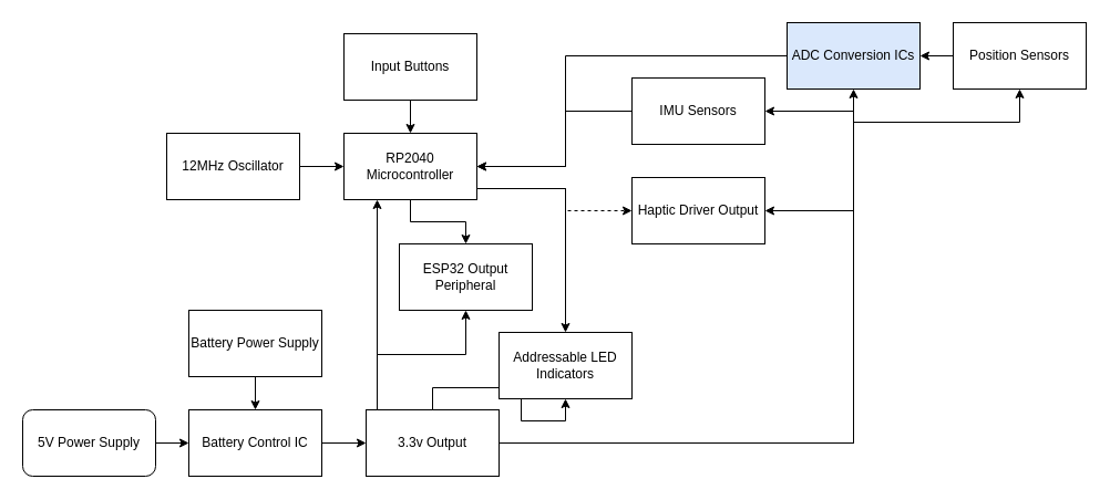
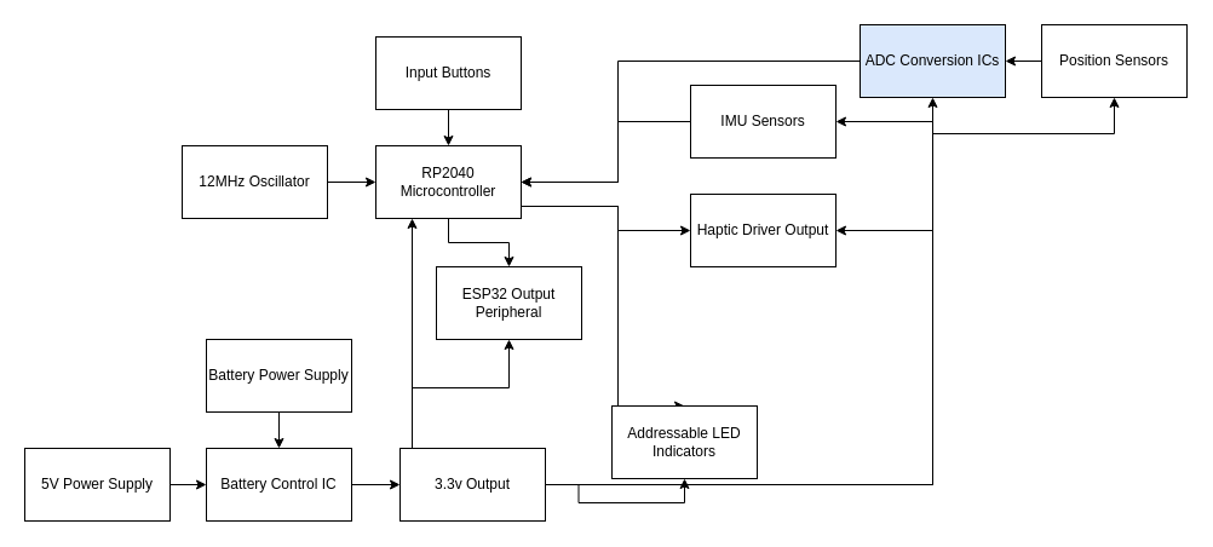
  <mxCell id="0" />
  <mxCell id="1" parent="0" />
  <mxCell id="2" value="" style="edgeStyle=orthogonalEdgeStyle;rounded=0;orthogonalLoop=1;jettySize=auto;html=1;" edge="1" parent="1" source="3" target="7"><mxGeometry relative="1" as="geometry" /></mxCell>
  <mxCell id="3" value="12MHz Oscillator" style="rounded=0;whiteSpace=wrap;html=1;" vertex="1" parent="1"><mxGeometry x="150" y="120" width="120" height="60" as="geometry" /></mxCell>
  <mxCell id="4" value="" style="edgeStyle=orthogonalEdgeStyle;rounded=0;orthogonalLoop=1;jettySize=auto;html=1;" edge="1" parent="1" source="7" target="23"><mxGeometry relative="1" as="geometry" /></mxCell>
  <mxCell id="5" style="edgeStyle=orthogonalEdgeStyle;rounded=0;orthogonalLoop=1;jettySize=auto;html=1;entryX=0.5;entryY=0;entryDx=0;entryDy=0;" edge="1" parent="1" source="7" target="22"><mxGeometry relative="1" as="geometry"><Array as="points"><mxPoint x="510" y="170" /></Array></mxGeometry></mxCell>
- <mxCell id="6" style="edgeStyle=orthogonalEdgeStyle;rounded=0;orthogonalLoop=1;jettySize=auto;html=1;entryX=0;entryY=0.5;entryDx=0;entryDy=0;dashed=1;" edge="1" parent="1" source="7" target="26"><mxGeometry relative="1" as="geometry"><Array as="points"><mxPoint x="510" y="170" /><mxPoint x="510" y="190" /></Array></mxGeometry></mxCell>
+ <mxCell id="6" style="edgeStyle=orthogonalEdgeStyle;rounded=0;orthogonalLoop=1;jettySize=auto;html=1;entryX=0;entryY=0.5;entryDx=0;entryDy=0;" edge="1" parent="1" source="7" target="26"><mxGeometry relative="1" as="geometry"><Array as="points"><mxPoint x="510" y="170" /><mxPoint x="510" y="190" /></Array></mxGeometry></mxCell>
  <mxCell id="7" value="RP2040 Microcontroller" style="rounded=0;whiteSpace=wrap;html=1;" vertex="1" parent="1"><mxGeometry x="310" y="120" width="120" height="60" as="geometry" /></mxCell>
  <mxCell id="8" value="" style="edgeStyle=orthogonalEdgeStyle;rounded=0;orthogonalLoop=1;jettySize=auto;html=1;" edge="1" parent="1" source="9" target="30"><mxGeometry relative="1" as="geometry" /></mxCell>
- <mxCell id="9" value="5V Power Supply" style="whiteSpace=wrap;html=1;rounded=1;" vertex="1" parent="1"><mxGeometry x="20" y="370" width="120" height="60" as="geometry" /></mxCell>
+ <mxCell id="9" value="5V Power Supply" style="rounded=0;whiteSpace=wrap;html=1;" vertex="1" parent="1"><mxGeometry x="20" y="370" width="120" height="60" as="geometry" /></mxCell>
  <mxCell id="10" value="" style="edgeStyle=orthogonalEdgeStyle;rounded=0;orthogonalLoop=1;jettySize=auto;html=1;" edge="1" parent="1" source="11" target="30"><mxGeometry relative="1" as="geometry" /></mxCell>
  <mxCell id="11" value="Battery Power Supply" style="rounded=0;whiteSpace=wrap;html=1;" vertex="1" parent="1"><mxGeometry x="170" y="280" width="120" height="60" as="geometry" /></mxCell>
  <mxCell id="12" style="edgeStyle=orthogonalEdgeStyle;rounded=0;orthogonalLoop=1;jettySize=auto;html=1;entryX=0.25;entryY=1;entryDx=0;entryDy=0;" edge="1" parent="1" source="19" target="7"><mxGeometry relative="1" as="geometry"><Array as="points"><mxPoint x="340" y="330" /><mxPoint x="340" y="330" /></Array></mxGeometry></mxCell>
  <mxCell id="13" style="edgeStyle=orthogonalEdgeStyle;rounded=0;orthogonalLoop=1;jettySize=auto;html=1;entryX=0.5;entryY=1;entryDx=0;entryDy=0;" edge="1" parent="1" source="19" target="23"><mxGeometry relative="1" as="geometry"><Array as="points"><mxPoint x="340" y="320" /><mxPoint x="420" y="320" /></Array></mxGeometry></mxCell>
  <mxCell id="14" style="edgeStyle=orthogonalEdgeStyle;rounded=0;orthogonalLoop=1;jettySize=auto;html=1;entryX=0.5;entryY=1;entryDx=0;entryDy=0;" edge="1" parent="1" source="19" target="21"><mxGeometry relative="1" as="geometry"><Array as="points"><mxPoint x="770" y="400" /><mxPoint x="770" y="110" /><mxPoint x="920" y="110" /></Array></mxGeometry></mxCell>
  <mxCell id="15" style="edgeStyle=orthogonalEdgeStyle;rounded=0;orthogonalLoop=1;jettySize=auto;html=1;entryX=0.5;entryY=1;entryDx=0;entryDy=0;" edge="1" parent="1" source="19" target="22"><mxGeometry relative="1" as="geometry" /></mxCell>
  <mxCell id="16" style="edgeStyle=orthogonalEdgeStyle;rounded=0;orthogonalLoop=1;jettySize=auto;html=1;entryX=0.5;entryY=1;entryDx=0;entryDy=0;" edge="1" parent="1" source="19" target="32"><mxGeometry relative="1" as="geometry" /></mxCell>
  <mxCell id="17" style="edgeStyle=orthogonalEdgeStyle;rounded=0;orthogonalLoop=1;jettySize=auto;html=1;entryX=1;entryY=0.5;entryDx=0;entryDy=0;" edge="1" parent="1" source="19" target="28"><mxGeometry relative="1" as="geometry"><Array as="points"><mxPoint x="770" y="400" /><mxPoint x="770" y="100" /></Array></mxGeometry></mxCell>
  <mxCell id="18" style="edgeStyle=orthogonalEdgeStyle;rounded=0;orthogonalLoop=1;jettySize=auto;html=1;entryX=1;entryY=0.5;entryDx=0;entryDy=0;" edge="1" parent="1" source="19" target="26"><mxGeometry relative="1" as="geometry"><Array as="points"><mxPoint x="770" y="400" /><mxPoint x="770" y="190" /></Array></mxGeometry></mxCell>
  <mxCell id="19" value="3.3v Output" style="rounded=0;whiteSpace=wrap;html=1;" vertex="1" parent="1"><mxGeometry x="330" y="370" width="120" height="60" as="geometry" /></mxCell>
  <mxCell id="20" style="edgeStyle=orthogonalEdgeStyle;rounded=0;orthogonalLoop=1;jettySize=auto;html=1;entryX=1;entryY=0.5;entryDx=0;entryDy=0;" edge="1" parent="1" source="21" target="32"><mxGeometry relative="1" as="geometry" /></mxCell>
  <mxCell id="21" value="Position Sensors" style="rounded=0;whiteSpace=wrap;html=1;" vertex="1" parent="1"><mxGeometry x="860" y="20" width="120" height="60" as="geometry" /></mxCell>
- <mxCell id="22" value="Addressable LED Indicators" style="rounded=0;whiteSpace=wrap;html=1;" vertex="1" parent="1"><mxGeometry x="450" y="300" width="120" height="60" as="geometry" /></mxCell>
+ <mxCell id="22" value="Addressable LED Indicators" style="rounded=0;whiteSpace=wrap;html=1;" vertex="1" parent="1"><mxGeometry x="505" y="335" width="120" height="60" as="geometry" /></mxCell>
  <mxCell id="23" value="ESP32 Output Peripheral" style="rounded=0;whiteSpace=wrap;html=1;" vertex="1" parent="1"><mxGeometry x="360" y="220" width="120" height="60" as="geometry" /></mxCell>
  <mxCell id="24" value="" style="edgeStyle=orthogonalEdgeStyle;rounded=0;orthogonalLoop=1;jettySize=auto;html=1;" edge="1" parent="1" source="25" target="7"><mxGeometry relative="1" as="geometry" /></mxCell>
  <mxCell id="25" value="Input Buttons" style="rounded=0;whiteSpace=wrap;html=1;" vertex="1" parent="1"><mxGeometry x="310" y="30" width="120" height="60" as="geometry" /></mxCell>
  <mxCell id="26" value="Haptic Driver Output" style="rounded=0;whiteSpace=wrap;html=1;" vertex="1" parent="1"><mxGeometry x="570" y="160" width="120" height="60" as="geometry" /></mxCell>
  <mxCell id="27" style="edgeStyle=orthogonalEdgeStyle;rounded=0;orthogonalLoop=1;jettySize=auto;html=1;entryX=1;entryY=0.5;entryDx=0;entryDy=0;" edge="1" parent="1" source="28" target="7"><mxGeometry relative="1" as="geometry"><Array as="points"><mxPoint x="510" y="100" /><mxPoint x="510" y="150" /></Array></mxGeometry></mxCell>
  <mxCell id="28" value="IMU Sensors" style="rounded=0;whiteSpace=wrap;html=1;" vertex="1" parent="1"><mxGeometry x="570" y="70" width="120" height="60" as="geometry" /></mxCell>
  <mxCell id="29" value="" style="edgeStyle=orthogonalEdgeStyle;rounded=0;orthogonalLoop=1;jettySize=auto;html=1;" edge="1" parent="1" source="30" target="19"><mxGeometry relative="1" as="geometry" /></mxCell>
  <mxCell id="30" value="Battery Control IC" style="rounded=0;whiteSpace=wrap;html=1;" vertex="1" parent="1"><mxGeometry x="170" y="370" width="120" height="60" as="geometry" /></mxCell>
  <mxCell id="31" style="edgeStyle=orthogonalEdgeStyle;rounded=0;orthogonalLoop=1;jettySize=auto;html=1;entryX=1;entryY=0.5;entryDx=0;entryDy=0;" edge="1" parent="1" source="32" target="7"><mxGeometry relative="1" as="geometry"><Array as="points"><mxPoint x="510" y="50" /><mxPoint x="510" y="150" /></Array></mxGeometry></mxCell>
  <mxCell id="32" value="ADC Conversion ICs" style="rounded=0;whiteSpace=wrap;html=1;fillColor=#dae8fc;" vertex="1" parent="1"><mxGeometry x="710" y="20" width="120" height="60" as="geometry" /></mxCell>
